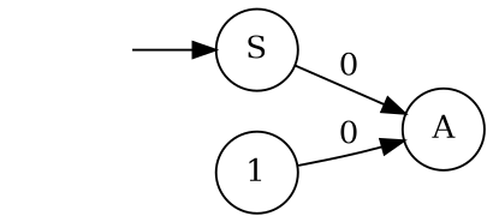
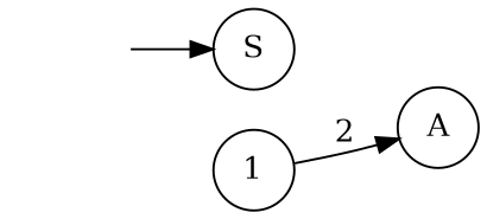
  digraph {
    d2tstyleonly=true
    rankdir=LR
    node [shape=circle]
    "" [shape=none]
    S
    A
    1
    "" -> S
-   S -> A [label=0]
-   1 -> A [label=0]
+   1 -> A [label=2]
  }
